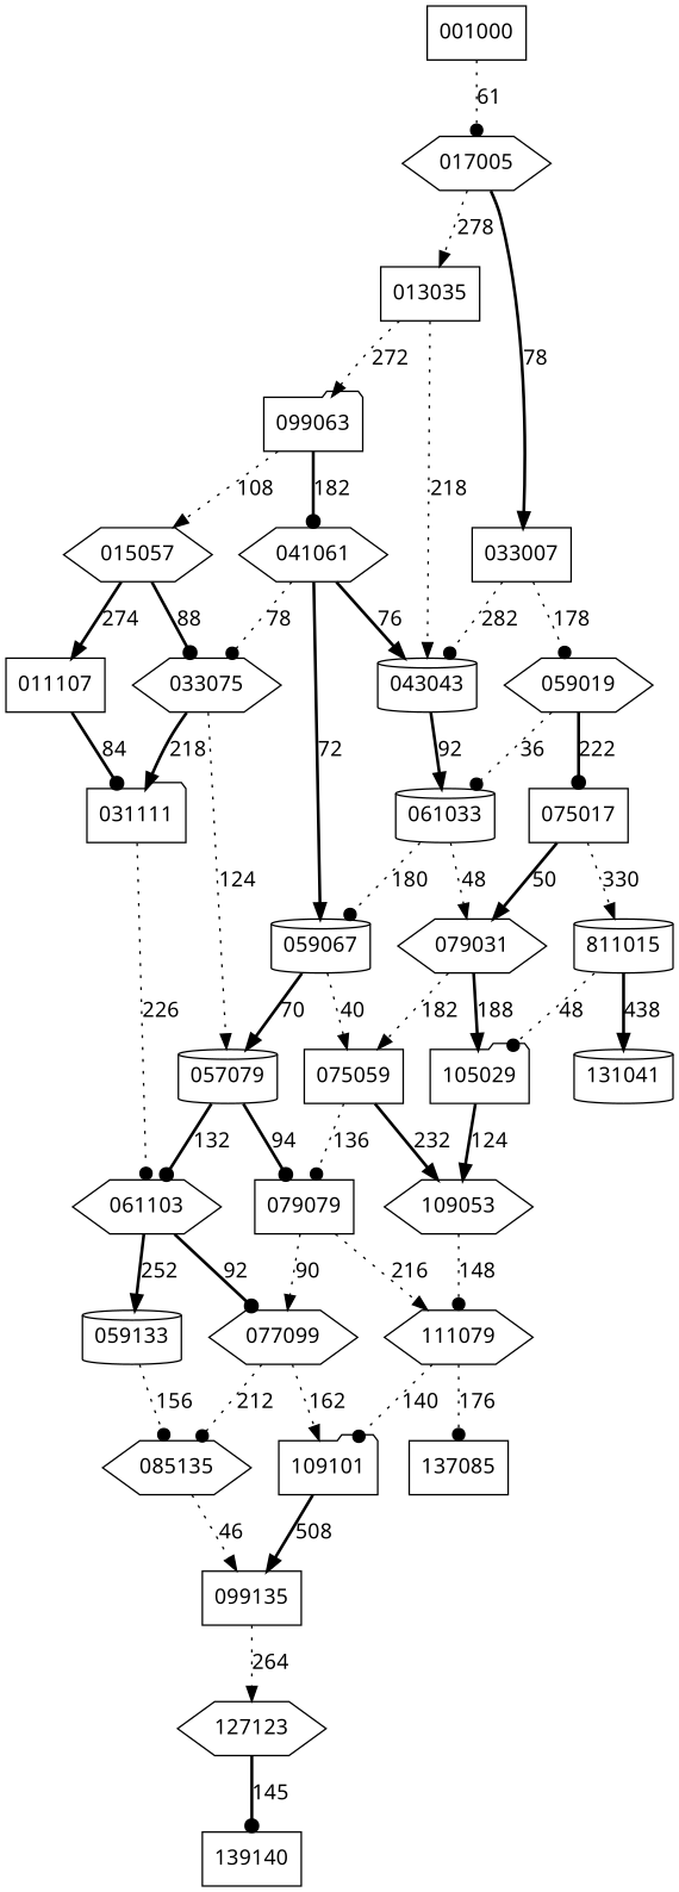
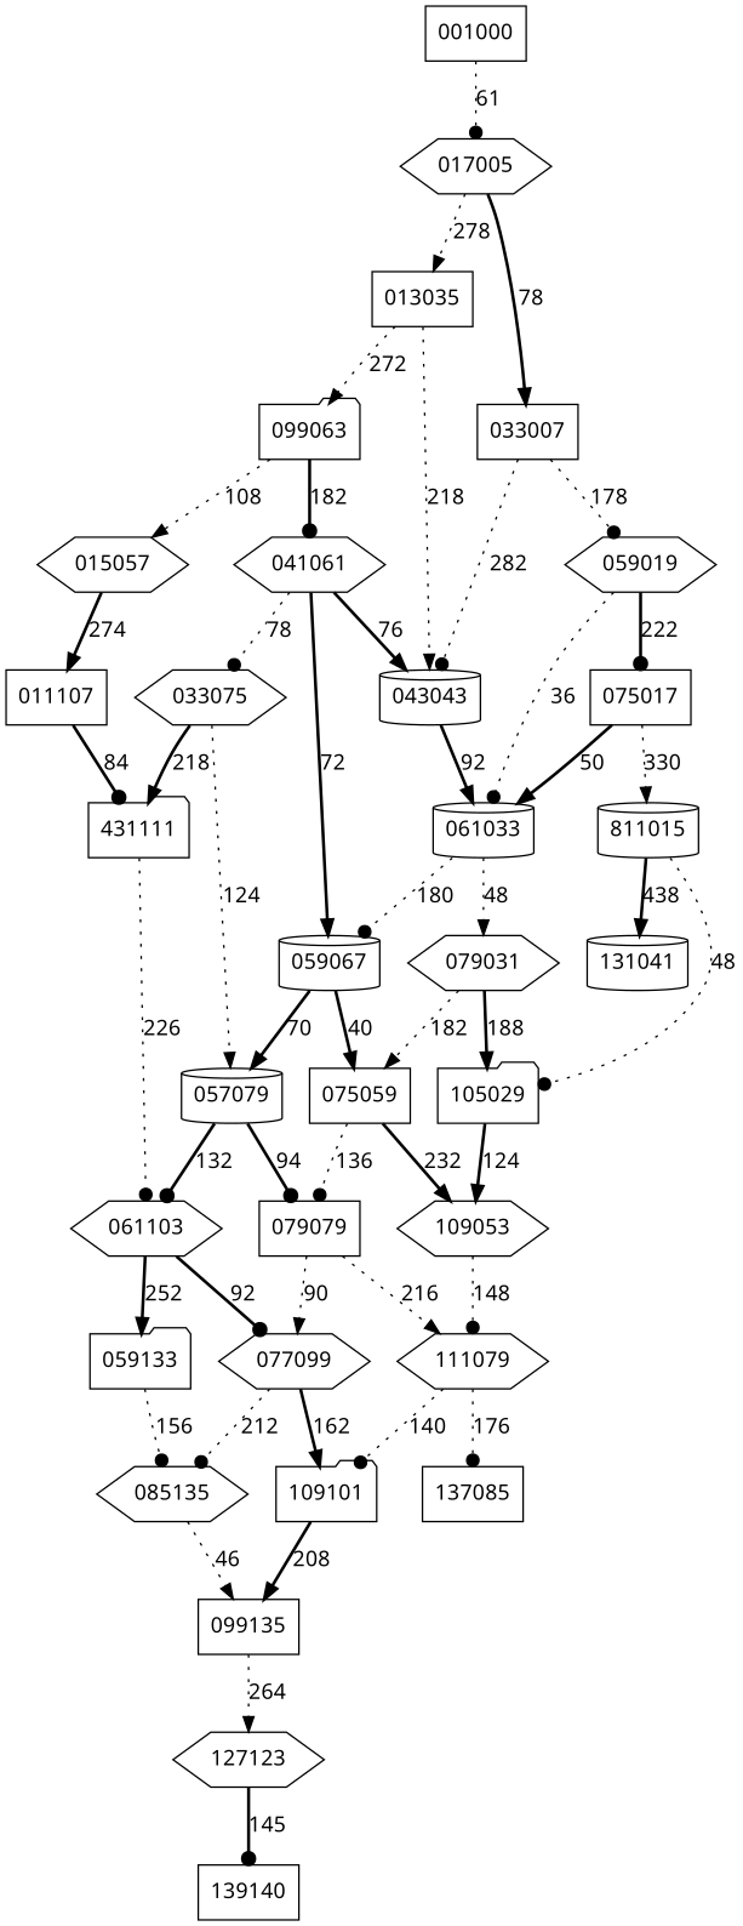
  digraph {
    fontname="Noto Sans"
    node [fontname="Noto Sans" shape=hexagon]
    edge [arrowhead=normal fontname="Noto Sans" style=dotted]
    001000 [shape=box]
    017005
    013035 [shape=box]
    033007 [shape=box]
    043043 [shape=cylinder]
    n6 [label=099063 shape=folder]
    059019
    061033 [shape=cylinder]
    041061
    n10 [label=015057]
    075017 [shape=box]
    079031
    059067 [shape=cylinder]
    033075
    n15 [label=811015 shape=cylinder]
    105029 [shape=folder]
    131041 [shape=cylinder]
    109053
    111079
    075059 [shape=box]
    079079 [shape=box]
    057079 [shape=cylinder]
    137085 [shape=box]
    109101 [shape=folder]
    077099
    061103
    011107 [shape=box]
-   031111 [shape=folder]
+   031111 [shape=folder label=431111]
    099135 [shape=box]
    085135
-   059133 [shape=cylinder]
+   059133 [shape=folder]
    127123
    139140 [shape=box]
    001000 -> 017005 [arrowhead=dot label=61]
    017005 -> 013035 [label=278]
    017005 -> 033007 [label=78 style=bold]
    013035 -> 043043 [label=218]
    013035 -> n6 [label=272]
    033007 -> 043043 [arrowhead=dot label=282]
    033007 -> 059019 [arrowhead=dot label=178]
    043043 -> 061033 [label=92 style=bold]
    n6 -> 041061 [arrowhead=dot label=182 style=bold]
    n6 -> n10 [label=108]
    059019 -> 061033 [arrowhead=dot label=36]
    059019 -> 075017 [arrowhead=dot label=222 style=bold]
    061033 -> 079031 [label=48]
    061033 -> 059067 [arrowhead=dot label=180]
    041061 -> 043043 [label=76 style=bold]
    041061 -> 059067 [label=72 style=bold]
    041061 -> 033075 [arrowhead=dot label=78]
-   n10 -> 033075 [arrowhead=dot label=88 style=bold]
    n10 -> 011107 [label=274 style=bold]
-   075017 -> 079031 [label=50 style=bold]
+   075017 -> 061033 [label=50 style=bold]
    075017 -> n15 [label=330]
    079031 -> 105029 [label=188 style=bold]
    079031 -> 075059 [label=182]
-   059067 -> 075059 [label=40]
+   059067 -> 075059 [label=40 style=bold]
    059067 -> 057079 [label=70 style=bold]
    033075 -> 057079 [label=124]
    033075 -> 031111 [label=218 style=bold]
    n15 -> 105029 [arrowhead=dot label=48]
    n15 -> 131041 [label=438 style=bold]
    105029 -> 109053 [label=124 style=bold]
    109053 -> 111079 [arrowhead=dot label=148]
    111079 -> 137085 [arrowhead=dot label=176]
    111079 -> 109101 [arrowhead=dot label=140]
    075059 -> 109053 [label=232 style=bold]
    075059 -> 079079 [arrowhead=dot label=136]
    079079 -> 111079 [label=216]
    079079 -> 077099 [label=90]
    057079 -> 079079 [arrowhead=dot label=94 style=bold]
    057079 -> 061103 [arrowhead=dot label=132 style=bold]
-   109101 -> 099135 [label=508 style=bold]
-   077099 -> 109101 [label=162]
+   109101 -> 099135 [label=208 style=bold]
+   077099 -> 109101 [label=162 style=bold]
    077099 -> 085135 [arrowhead=dot label=212]
    061103 -> 077099 [arrowhead=dot label=92 style=bold]
    061103 -> 059133 [label=252 style=bold]
    011107 -> 031111 [arrowhead=dot label=84 style=bold]
    031111 -> 061103 [arrowhead=dot label=226]
    099135 -> 127123 [label=264]
    085135 -> 099135 [label=46]
    059133 -> 085135 [arrowhead=dot label=156]
    127123 -> 139140 [arrowhead=dot label=145 style=bold]
  }
